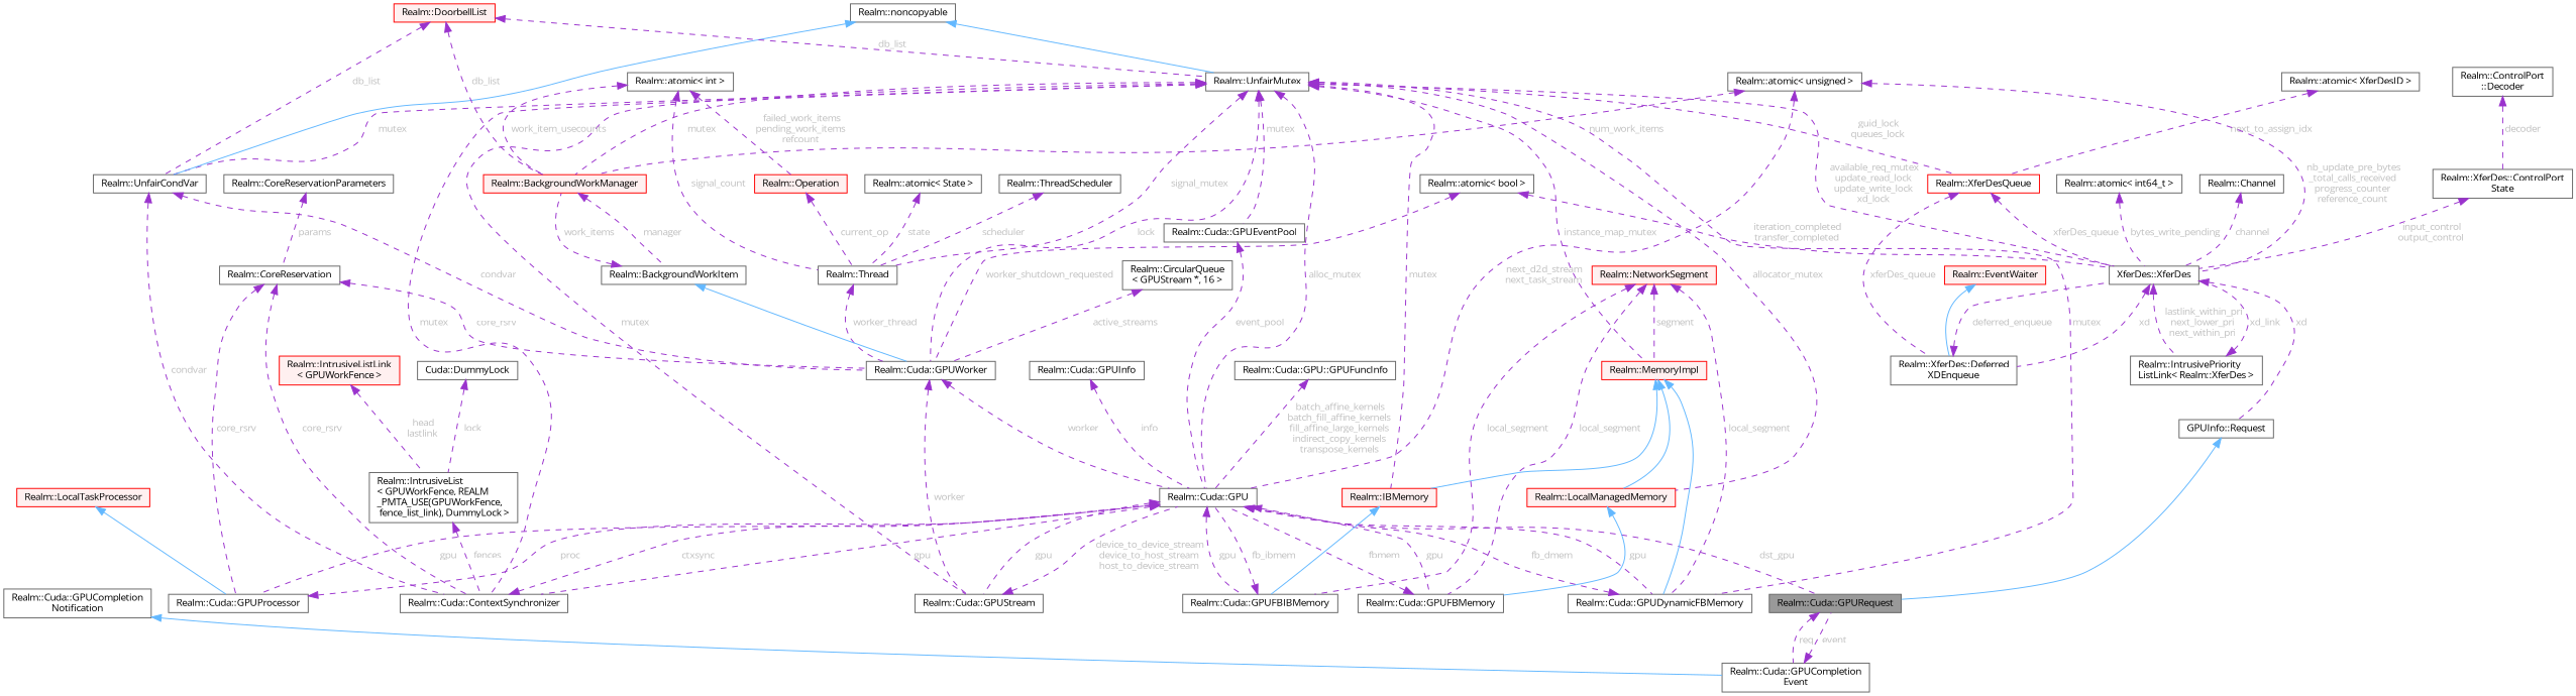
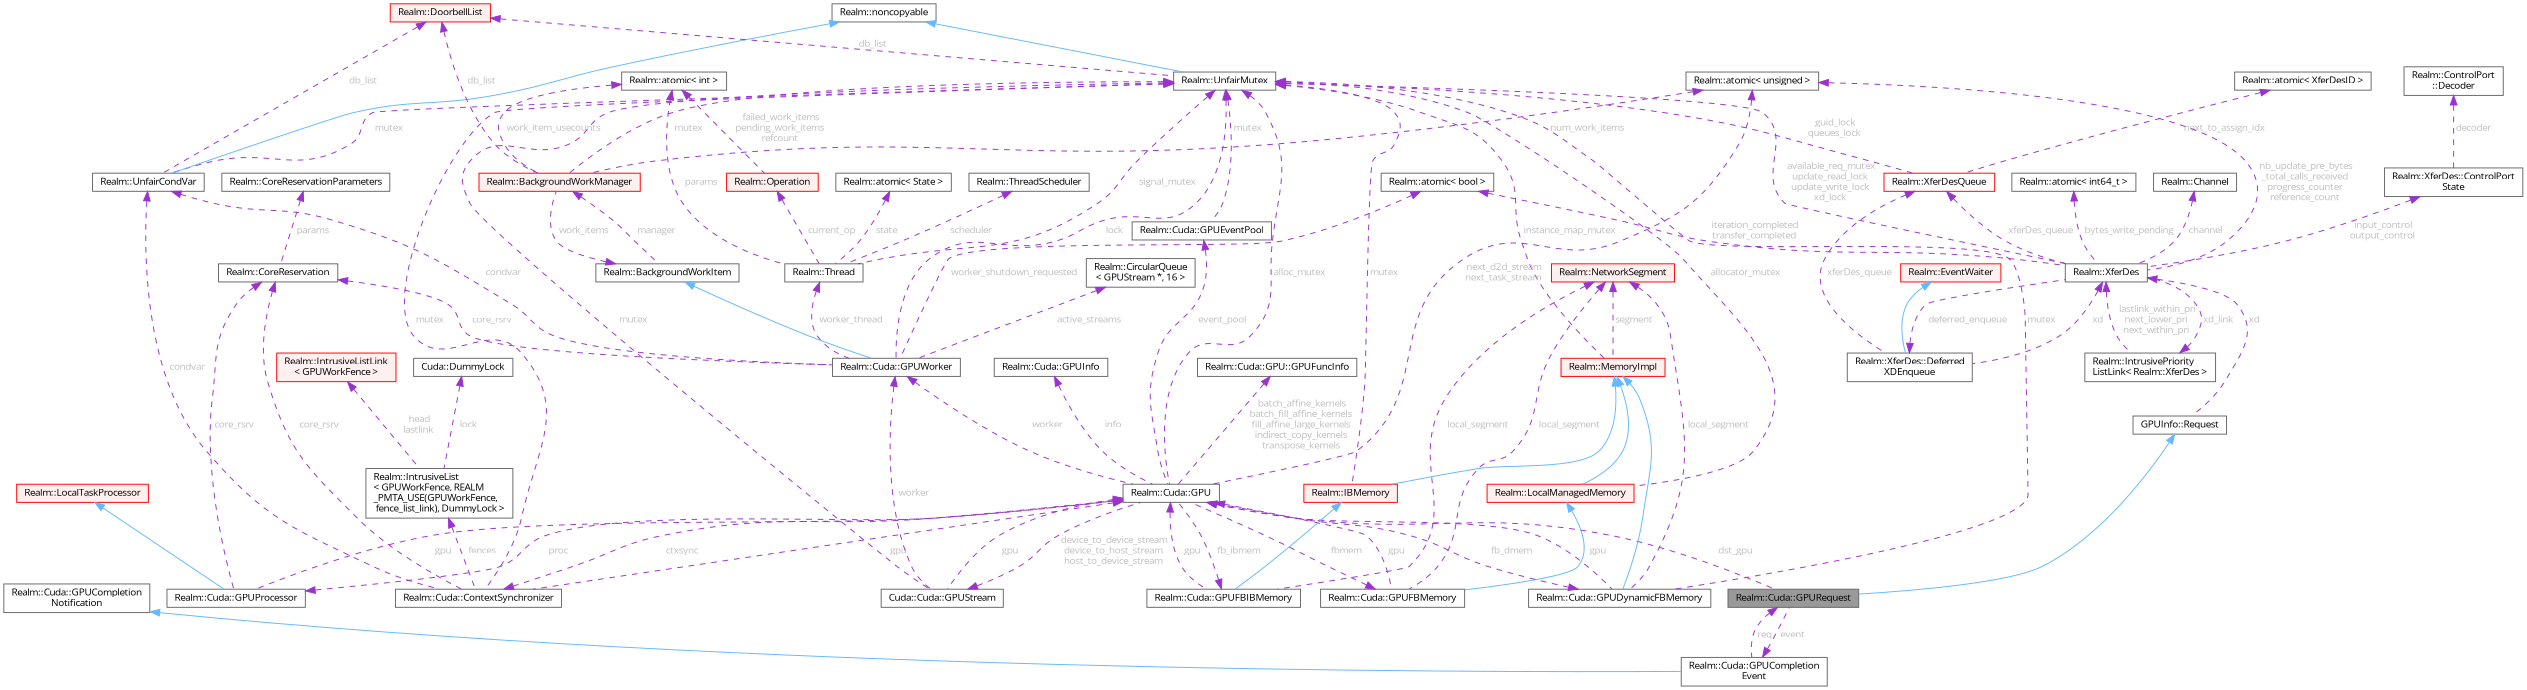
  digraph {
    fontname="Open Sans"
    rankdir=TB
    node [color=gray40 fillcolor=white fontname="Open Sans" fontsize=10 shape=box style=filled]
    edge [color=darkorchid3 dir=back fontcolor=grey fontname="Open Sans" fontsize=10 labelfontname=Helvetica labelfontsize=10 style=dashed]
    n1 [fillcolor=grey60 fontcolor=black height=0.2 label="Realm::Cuda::GPURequest" width=0.4]
    n2 [height=0.2 label="Realm::Cuda::GPUCompletion\lEvent" width=0.4]
    n3 [height=0.2 label="GPUInfo::Request" width=0.4]
-   n4 [height=0.2 label="XferDes::XferDes" width=0.4]
+   n4 [height=0.2 label="Realm::XferDes" width=0.4]
    n5 [height=0.2 label="Realm::IntrusivePriority\lListLink\< Realm::XferDes \>" width=0.4]
    n6 [height=0.2 label="Realm::XferDes::Deferred\lXDEnqueue" width=0.4]
    n7 [color=red height=0.2 label="Realm::XferDesQueue" width=0.4]
    n8 [height=0.2 label="Realm::UnfairMutex" width=0.4]
    n9 [height=0.2 label="Realm::Cuda::GPU" width=0.4]
    n10 [height=0.2 label="Realm::Cuda::ContextSynchronizer" width=0.4]
    n11 [height=0.2 label="Realm::UnfairCondVar" width=0.4]
    n12 [height=0.2 label="Realm::Cuda::GPUWorker" width=0.4]
    n13 [color=red fillcolor="#FFF0F0" height=0.2 label="Realm::BackgroundWorkManager" width=0.4]
    n14 [height=0.2 label="Realm::Thread" width=0.4]
    n15 [color=red fillcolor="#FFF0F0" height=0.2 label="Realm::LocalManagedMemory" width=0.4]
    n16 [color=red fillcolor="#FFF0F0" height=0.2 label="Realm::MemoryImpl" width=0.4]
    n17 [height=0.2 label="Realm::Cuda::GPUDynamicFBMemory" width=0.4]
    n18 [color=red fillcolor="#FFF0F0" height=0.2 label="Realm::IBMemory" width=0.4]
-   n19 [height=0.2 label="Realm::Cuda::GPUStream" width=0.4]
+   n19 [height=0.2 label="Cuda::Cuda::GPUStream" width=0.4]
    n20 [height=0.2 label="Realm::Cuda::GPUEventPool" width=0.4]
    n21 [height=0.2 label="Realm::Cuda::GPUProcessor" width=0.4]
    n22 [height=0.2 label="Realm::Cuda::GPUFBMemory" width=0.4]
    n23 [height=0.2 label="Realm::Cuda::GPUFBIBMemory" width=0.4]
    n24 [height=0.2 label="Realm::BackgroundWorkItem" width=0.4]
    n25 [height=0.2 label="Realm::noncopyable" width=0.4]
    n26 [color=red fillcolor="#FFF0F0" height=0.2 label="Realm::DoorbellList" width=0.4]
    n27 [height=0.2 label="Realm::atomic\< XferDesID \>" width=0.4]
    n28 [height=0.2 label="Realm::atomic\< bool \>" width=0.4]
    n29 [height=0.2 label="Realm::atomic\< int64_t \>" width=0.4]
    n30 [height=0.2 label="Realm::XferDes::ControlPort\lState" width=0.4]
    n31 [height=0.2 label="Realm::ControlPort\l::Decoder" width=0.4]
    n32 [height=0.2 label="Realm::Channel" width=0.4]
    n33 [height=0.2 label="Realm::atomic\< unsigned \>" width=0.4]
    n34 [color=red fillcolor="#FFF0F0" height=0.2 label="Realm::EventWaiter" width=0.4]
    n35 [height=0.2 label="Realm::IntrusiveList\l\< GPUWorkFence, REALM\l_PMTA_USE(GPUWorkFence,\l fence_list_link), DummyLock \>" width=0.4]
    n36 [height=0.2 label="Cuda::DummyLock" width=0.4]
    n37 [color=red fillcolor="#FFF0F0" height=0.2 label="Realm::IntrusiveListLink\l\< GPUWorkFence \>" width=0.4]
    n38 [height=0.2 label="Realm::CoreReservation" width=0.4]
    n39 [height=0.2 label="Realm::CoreReservationParameters" width=0.4]
    n40 [height=0.2 label="Realm::Cuda::GPUInfo" width=0.4]
    n41 [height=0.2 label="Realm::atomic\< int \>" width=0.4]
    n42 [color=red fillcolor="#FFF0F0" height=0.2 label="Realm::Operation" width=0.4]
    n43 [height=0.2 label="Realm::CircularQueue\l\< GPUStream *, 16 \>" width=0.4]
    n44 [height=0.2 label="Realm::atomic\< State \>" width=0.4]
    n45 [height=0.2 label="Realm::ThreadScheduler" width=0.4]
    n46 [color=red fillcolor="#FFF0F0" height=0.2 label="Realm::LocalTaskProcessor" width=0.4]
    n47 [color=red fillcolor="#FFF0F0" height=0.2 label="Realm::NetworkSegment" width=0.4]
    n48 [height=0.2 label="Realm::Cuda::GPU::GPUFuncInfo" width=0.4]
    n49 [height=0.2 label="Realm::Cuda::GPUCompletion\lNotification" width=0.4]
    n1 -> n2 [label=" req"]
    n2 -> n1 [label=" event"]
    n3 -> n1 [color=steelblue1 style=solid fontcolor=""]
    n4 -> n3 [label=" xd"]
    n4 -> n5 [label=" lastlink_within_pri\nnext_lower_pri\nnext_within_pri"]
    n4 -> n6 [label=" xd"]
    n5 -> n4 [label=" xd_link"]
    n6 -> n4 [label=" deferred_enqueue"]
    n7 -> n4 [label=" xferDes_queue"]
    n7 -> n6 [label=" xferDes_queue"]
    n8 -> n4 [label=" available_req_mutex\nupdate_read_lock\nupdate_write_lock\nxd_lock"]
    n8 -> n7 [label=" guid_lock\nqueues_lock"]
    n8 -> n9 [label=" alloc_mutex"]
    n8 -> n10 [label=" mutex"]
    n8 -> n11 [label=" mutex"]
    n8 -> n12 [label=" lock"]
    n8 -> n13 [label=" mutex"]
    n8 -> n14 [label=" signal_mutex"]
    n8 -> n15 [label=" allocator_mutex"]
    n8 -> n16 [label=" instance_map_mutex"]
    n8 -> n17 [label=" mutex"]
    n8 -> n18 [label=" mutex"]
    n8 -> n19 [label=" mutex"]
    n8 -> n20 [label=" mutex"]
    n9 -> n1 [label=" dst_gpu"]
    n9 -> n10 [label=" gpu"]
    n9 -> n17 [label=" gpu"]
    n9 -> n19 [label=" gpu"]
    n9 -> n21 [label=" gpu"]
    n9 -> n22 [label=" gpu"]
    n9 -> n23 [label=" gpu"]
    n10 -> n9 [label=" ctxsync"]
    n11 -> n10 [label=" condvar"]
    n11 -> n12 [label=" condvar"]
    n12 -> n9 [label=" worker"]
    n12 -> n19 [label=" worker"]
    n13 -> n24 [label=" manager"]
    n14 -> n12 [label=" worker_thread"]
    n15 -> n22 [color=steelblue1 style=solid fontcolor=""]
    n16 -> n15 [color=steelblue1 style=solid fontcolor=""]
    n16 -> n17 [color=steelblue1 style=solid fontcolor=""]
    n16 -> n18 [color=steelblue1 style=solid fontcolor=""]
    n17 -> n9 [label=" fb_dmem"]
    n18 -> n23 [color=steelblue1 style=solid fontcolor=""]
    n19 -> n9 [label=" device_to_device_stream\ndevice_to_host_stream\nhost_to_device_stream"]
    n20 -> n9 [label=" event_pool"]
    n21 -> n9 [label=" proc"]
    n22 -> n9 [label=" fbmem"]
    n23 -> n9 [label=" fb_ibmem"]
    n24 -> n12 [color=steelblue1 style=solid fontcolor=""]
    n24 -> n13 [label=" work_items"]
    n25 -> n8 [color=steelblue1 style=solid fontcolor=""]
    n25 -> n11 [color=steelblue1 style=solid fontcolor=""]
    n26 -> n8 [label=" db_list"]
    n26 -> n11 [label=" db_list"]
    n26 -> n13 [label=" db_list"]
    n27 -> n7 [label=" next_to_assign_idx"]
    n28 -> n4 [label=" iteration_completed\ntransfer_completed"]
    n28 -> n12 [label=" worker_shutdown_requested"]
    n29 -> n4 [label=" bytes_write_pending"]
    n30 -> n4 [label=" input_control\noutput_control"]
    n31 -> n30 [label=" decoder"]
    n32 -> n4 [label=" channel"]
    n33 -> n4 [label=" nb_update_pre_bytes\l_total_calls_received\nprogress_counter\nreference_count"]
    n33 -> n9 [label=" next_d2d_stream\nnext_task_stream"]
    n33 -> n13 [label=" num_work_items"]
    n34 -> n6 [color=steelblue1 style=solid fontcolor=""]
    n35 -> n10 [label=" fences"]
    n36 -> n35 [label=" lock"]
    n37 -> n35 [label=" head\nlastlink"]
    n38 -> n10 [label=" core_rsrv"]
    n38 -> n12 [label=" core_rsrv"]
    n38 -> n21 [label=" core_rsrv"]
    n39 -> n38 [label=" params"]
    n40 -> n9 [label=" info"]
    n41 -> n13 [label=" work_item_usecounts"]
-   n41 -> n14 [label=" signal_count"]
+   n41 -> n14 [label=" params"]
    n41 -> n42 [label=" failed_work_items\npending_work_items\nrefcount"]
    n42 -> n14 [label=" current_op"]
    n43 -> n12 [label=" active_streams"]
    n44 -> n14 [label=" state"]
    n45 -> n14 [label=" scheduler"]
    n46 -> n21 [color=steelblue1 style=solid fontcolor=""]
    n47 -> n16 [label=" segment"]
    n47 -> n17 [label=" local_segment"]
    n47 -> n22 [label=" local_segment"]
    n47 -> n23 [label=" local_segment"]
    n48 -> n9 [label=" batch_affine_kernels\nbatch_fill_affine_kernels\nfill_affine_large_kernels\nindirect_copy_kernels\ntranspose_kernels"]
    n49 -> n2 [color=steelblue1 style=solid fontcolor=""]
  }
